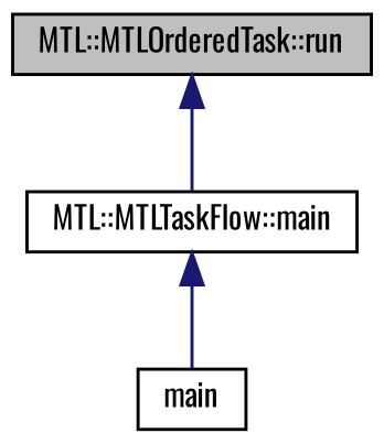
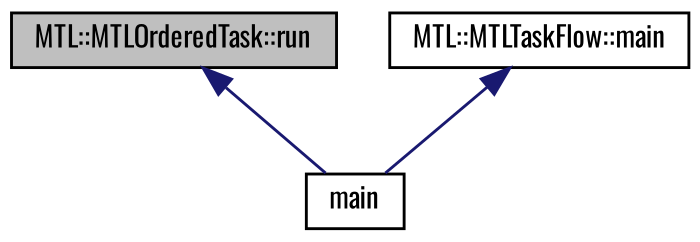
  digraph {
    fontname=Oswald
    rankdir=TB
    node [color=black fillcolor=white fontname=Oswald fontsize=10 shape=record style=filled]
    edge [color=midnightblue dir=back fontname=Oswald fontsize=10 labelfontname=Helvetica labelfontsize=10 style=solid]
    n1 [fillcolor=grey75 fontcolor=black height=0.2 label="MTL::MTLOrderedTask::run" width=0.4]
    n2 [height=0.2 label="MTL::MTLTaskFlow::main" width=0.4]
    n3 [height=0.2 label=main width=0.4]
-   n1 -> n2
+   n1 -> n3
    n2 -> n3
  }
